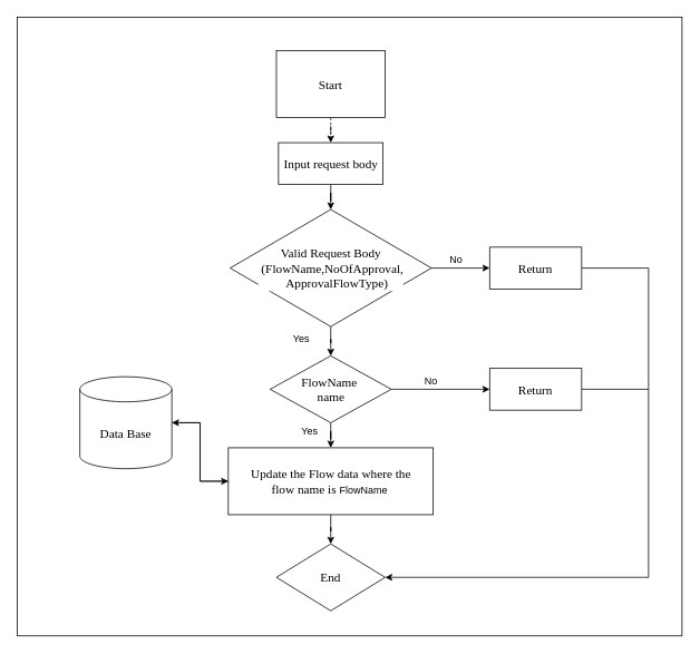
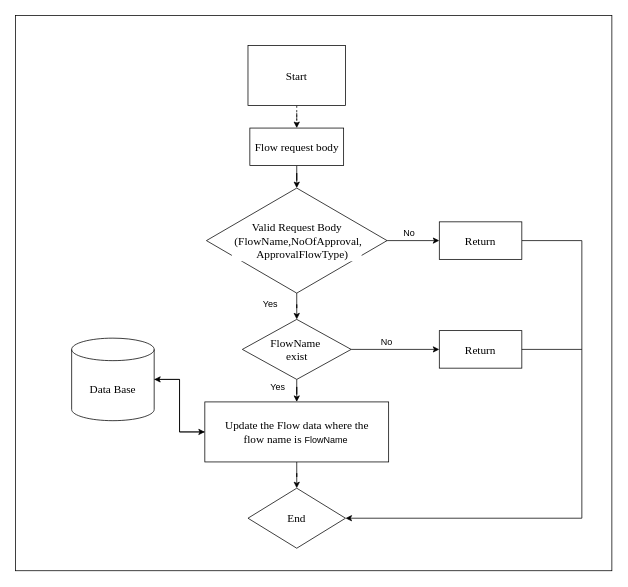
  <mxCell id="0" />
  <mxCell id="1" parent="0" />
  <mxCell id="2" value="" style="rounded=0;whiteSpace=wrap;html=1;" parent="1" vertex="1"><mxGeometry x="20" y="20" width="795" height="740" as="geometry" /></mxCell>
  <mxCell id="3" value="" style="edgeStyle=orthogonalEdgeStyle;rounded=0;orthogonalLoop=1;jettySize=auto;html=1;dashed=1;" edge="1" parent="1" source="4" target="26"><mxGeometry relative="1" as="geometry" /></mxCell>
  <mxCell id="4" value="&lt;font style=&quot;font-size: 15px;&quot; face=&quot;Times New Roman&quot;&gt;Start&lt;/font&gt;" style="whiteSpace=wrap;html=1;align=center;rounded=0;" parent="1" vertex="1"><mxGeometry x="330.01" width="130" height="80" as="geometry" y="60" /></mxCell>
  <mxCell id="5" value="" style="edgeStyle=orthogonalEdgeStyle;rounded=0;orthogonalLoop=1;jettySize=auto;html=1;" parent="1" source="7" target="10" edge="1"><mxGeometry relative="1" as="geometry" /></mxCell>
  <mxCell id="6" style="edgeStyle=orthogonalEdgeStyle;rounded=0;orthogonalLoop=1;jettySize=auto;html=1;" parent="1" source="7" target="8" edge="1"><mxGeometry relative="1" as="geometry" /></mxCell>
  <mxCell id="7" value="&lt;font style=&quot;font-size: 15px;&quot; face=&quot;Times New Roman&quot;&gt;Update the Flow&lt;font style=&quot;font-size: 15px;&quot;&gt;&amp;nbsp;&lt;/font&gt;data where the&lt;br style=&quot;border-color: var(--border-color);&quot;&gt;&lt;font style=&quot;border-color: var(--border-color); font-size: 15px;&quot;&gt;flow name is&amp;nbsp;&lt;/font&gt;&lt;/font&gt;FlowName&amp;nbsp;" style="rounded=0;whiteSpace=wrap;html=1;" parent="1" vertex="1"><mxGeometry x="272.51" y="535" width="245" height="80" as="geometry" /></mxCell>
  <mxCell id="8" value="&lt;font face=&quot;Times New Roman&quot;&gt;&lt;span style=&quot;font-size: 15px;&quot;&gt;End&lt;/span&gt;&lt;/font&gt;" style="rhombus;whiteSpace=wrap;html=1;align=center;" parent="1" vertex="1"><mxGeometry x="330" y="650" width="130" height="80" as="geometry" /></mxCell>
  <mxCell id="9" value="" style="edgeStyle=orthogonalEdgeStyle;rounded=0;orthogonalLoop=1;jettySize=auto;html=1;" parent="1" source="10" target="7" edge="1"><mxGeometry relative="1" as="geometry" /></mxCell>
  <mxCell id="10" value="&lt;font face=&quot;Times New Roman&quot; style=&quot;font-size: 15px;&quot;&gt;Data Base&lt;/font&gt;" style="shape=cylinder3;whiteSpace=wrap;html=1;boundedLbl=1;backgroundOutline=1;size=15;" parent="1" vertex="1"><mxGeometry x="95" y="450" width="110" height="110" as="geometry" /></mxCell>
  <mxCell id="11" value="" style="edgeStyle=orthogonalEdgeStyle;rounded=0;orthogonalLoop=1;jettySize=auto;html=1;" parent="1" source="13" target="15" edge="1"><mxGeometry relative="1" as="geometry" /></mxCell>
  <mxCell id="12" style="edgeStyle=orthogonalEdgeStyle;rounded=0;orthogonalLoop=1;jettySize=auto;html=1;entryX=0.5;entryY=1;entryDx=0;entryDy=0;" parent="1" source="13" target="20" edge="1"><mxGeometry relative="1" as="geometry" /></mxCell>
  <mxCell id="13" value="&lt;div style=&quot;border-color: var(--border-color); font-size: 15px;&quot;&gt;&lt;span style=&quot;background-color: initial;&quot;&gt;&lt;font style=&quot;font-size: 15px;&quot; face=&quot;Times New Roman&quot;&gt;Valid&amp;nbsp;&lt;/font&gt;&lt;/span&gt;&lt;span style=&quot;background-color: initial; font-family: Bf74JlCdi6Ygdcen5z47;&quot;&gt;Request Body&lt;/span&gt;&lt;/div&gt;&lt;div style=&quot;border-color: var(--border-color); font-size: 15px;&quot;&gt;&lt;span style=&quot;font-family: Bf74JlCdi6Ygdcen5z47; background-color: rgb(255, 255, 255);&quot;&gt;&amp;nbsp;(FlowName,&lt;/span&gt;&lt;span style=&quot;font-family: Bf74JlCdi6Ygdcen5z47; background-color: rgb(255, 255, 255);&quot;&gt;N&lt;/span&gt;&lt;span style=&quot;font-family: Bf74JlCdi6Ygdcen5z47; background-color: rgb(255, 255, 255);&quot;&gt;oOfApproval&lt;/span&gt;&lt;span style=&quot;font-family: Bf74JlCdi6Ygdcen5z47; background-color: rgb(255, 255, 255);&quot;&gt;,&lt;/span&gt;&lt;/div&gt;&lt;div style=&quot;border-color: var(--border-color); font-size: 15px;&quot;&gt;&lt;div style=&quot;background-color: rgb(255, 255, 255); line-height: 18px;&quot;&gt;&lt;div style=&quot;&quot;&gt;&lt;font style=&quot;font-size: 15px;&quot; face=&quot;Bf74JlCdi6Ygdcen5z47&quot;&gt;&amp;nbsp; &amp;nbsp; ApprovalFlowType)&lt;/font&gt;&lt;/div&gt;&lt;/div&gt;&lt;/div&gt;" style="rhombus;whiteSpace=wrap;html=1;direction=west;align=center;" parent="1" vertex="1"><mxGeometry x="274.63" y="250" width="240.75" height="140" as="geometry" /></mxCell>
  <mxCell id="14" style="edgeStyle=orthogonalEdgeStyle;rounded=0;orthogonalLoop=1;jettySize=auto;html=1;entryX=1;entryY=0.5;entryDx=0;entryDy=0;exitX=1;exitY=0.5;exitDx=0;exitDy=0;" parent="1" source="15" target="8" edge="1"><mxGeometry relative="1" as="geometry"><Array as="points"><mxPoint x="775" y="320" /><mxPoint x="775" y="690" /></Array><mxPoint x="710" y="330" as="sourcePoint" /><mxPoint x="475" y="700" as="targetPoint" /></mxGeometry></mxCell>
  <mxCell id="15" value="&lt;font face=&quot;Times New Roman&quot;&gt;&lt;span style=&quot;font-size: 15px;&quot;&gt;Return&lt;/span&gt;&lt;/font&gt;" style="rounded=0;whiteSpace=wrap;html=1;" parent="1" vertex="1"><mxGeometry x="585" y="295" width="110" height="50" as="geometry" /></mxCell>
  <mxCell id="16" value="Yes" style="text;html=1;strokeColor=none;fillColor=none;align=center;verticalAlign=middle;whiteSpace=wrap;rounded=0;" parent="1" vertex="1"><mxGeometry x="330" y="390" width="60" height="30" as="geometry" /></mxCell>
  <mxCell id="17" value="No" style="text;html=1;strokeColor=none;fillColor=none;align=center;verticalAlign=middle;whiteSpace=wrap;rounded=0;" parent="1" vertex="1"><mxGeometry x="515.38" y="295" width="60" height="30" as="geometry" /></mxCell>
  <mxCell id="18" style="edgeStyle=orthogonalEdgeStyle;rounded=0;orthogonalLoop=1;jettySize=auto;html=1;" parent="1" source="20" target="7" edge="1"><mxGeometry relative="1" as="geometry" /></mxCell>
  <mxCell id="19" style="edgeStyle=orthogonalEdgeStyle;rounded=0;orthogonalLoop=1;jettySize=auto;html=1;" parent="1" source="20" target="22" edge="1"><mxGeometry relative="1" as="geometry" /></mxCell>
- <mxCell id="20" value="&lt;div style=&quot;border-color: var(--border-color); font-size: 15px;&quot;&gt;&lt;font face=&quot;Times New Roman&quot;&gt;FlowName&amp;nbsp;&lt;/font&gt;&lt;/div&gt;&lt;div style=&quot;border-color: var(--border-color); font-size: 15px;&quot;&gt;&lt;font face=&quot;Times New Roman&quot;&gt;name&lt;/font&gt;&lt;/div&gt;" style="rhombus;whiteSpace=wrap;html=1;direction=west;align=center;" parent="1" vertex="1"><mxGeometry x="322.51" y="425" width="145" height="80" as="geometry" /></mxCell>
+ <mxCell id="20" value="&lt;div style=&quot;border-color: var(--border-color); font-size: 15px;&quot;&gt;&lt;font face=&quot;Times New Roman&quot;&gt;FlowName&amp;nbsp;&lt;/font&gt;&lt;/div&gt;&lt;div style=&quot;border-color: var(--border-color); font-size: 15px;&quot;&gt;&lt;font face=&quot;Times New Roman&quot;&gt;exist&lt;/font&gt;&lt;/div&gt;" style="rhombus;whiteSpace=wrap;html=1;direction=west;align=center;" parent="1" vertex="1"><mxGeometry x="322.51" y="425" width="145" height="80" as="geometry" /></mxCell>
  <mxCell id="21" value="Yes" style="text;html=1;strokeColor=none;fillColor=none;align=center;verticalAlign=middle;whiteSpace=wrap;rounded=0;" parent="1" vertex="1"><mxGeometry x="340" y="500" width="60" height="30" as="geometry" /></mxCell>
  <mxCell id="22" value="&lt;font face=&quot;Times New Roman&quot;&gt;&lt;span style=&quot;font-size: 15px;&quot;&gt;Return&lt;/span&gt;&lt;/font&gt;" style="rounded=0;whiteSpace=wrap;html=1;" parent="1" vertex="1"><mxGeometry x="585" y="440" width="110" height="50" as="geometry" /></mxCell>
  <mxCell id="23" value="" style="endArrow=none;html=1;rounded=0;exitX=1;exitY=0.5;exitDx=0;exitDy=0;" parent="1" source="22" edge="1"><mxGeometry width="50" height="50" relative="1" as="geometry"><mxPoint x="425" y="520" as="sourcePoint" /><mxPoint x="775" y="465" as="targetPoint" /></mxGeometry></mxCell>
  <mxCell id="24" value="No" style="text;html=1;strokeColor=none;fillColor=none;align=center;verticalAlign=middle;whiteSpace=wrap;rounded=0;" parent="1" vertex="1"><mxGeometry x="485" y="440" width="60" height="30" as="geometry" /></mxCell>
  <mxCell id="25" value="" style="edgeStyle=orthogonalEdgeStyle;rounded=0;orthogonalLoop=1;jettySize=auto;html=1;" edge="1" parent="1" source="26" target="13"><mxGeometry relative="1" as="geometry" /></mxCell>
- <mxCell id="26" value="&lt;font style=&quot;font-size: 15px;&quot; face=&quot;Times New Roman&quot;&gt;Input request body&lt;/font&gt;" style="rounded=0;whiteSpace=wrap;html=1;" vertex="1" parent="1"><mxGeometry x="332.51" y="170" width="125" height="50" as="geometry" /></mxCell>
+ <mxCell id="26" value="&lt;font style=&quot;font-size: 15px;&quot; face=&quot;Times New Roman&quot;&gt;Flow request body&lt;/font&gt;" style="rounded=0;whiteSpace=wrap;html=1;" vertex="1" parent="1"><mxGeometry x="332.51" y="170" width="125" height="50" as="geometry" /></mxCell>
  <mxCell id="27" style="edgeStyle=orthogonalEdgeStyle;rounded=0;orthogonalLoop=1;jettySize=auto;html=1;exitX=0.5;exitY=1;exitDx=0;exitDy=0;" edge="1" parent="1" source="4" target="4"><mxGeometry relative="1" as="geometry" /></mxCell>
